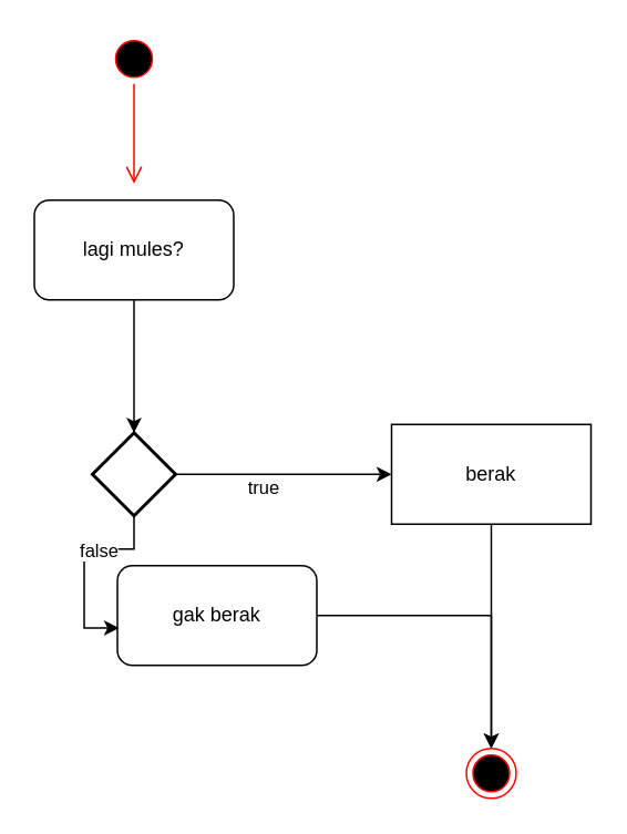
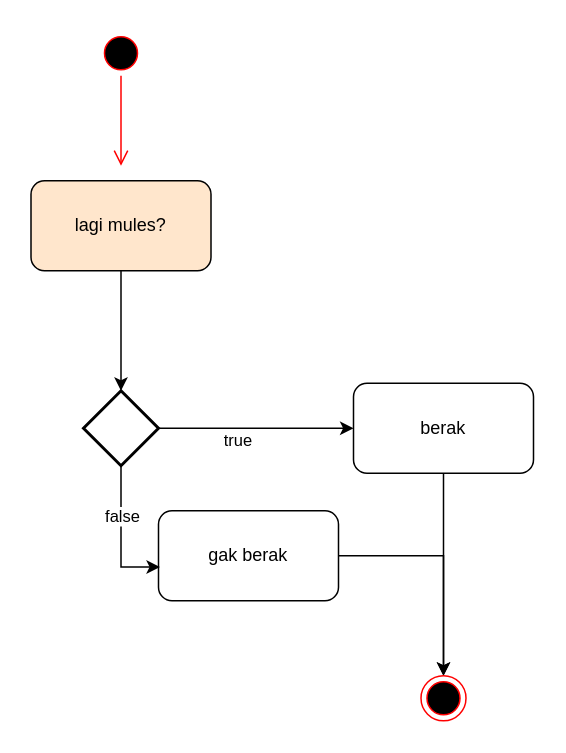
  <mxCell id="0" />
  <mxCell id="1" parent="0" />
  <mxCell id="2" value="" style="ellipse;html=1;shape=startState;fillColor=#000000;strokeColor=#ff0000;" vertex="1" parent="1"><mxGeometry x="65" y="20" width="30" height="30" as="geometry" /></mxCell>
  <mxCell id="3" value="" style="edgeStyle=orthogonalEdgeStyle;html=1;verticalAlign=bottom;endArrow=open;endSize=8;strokeColor=#ff0000;rounded=0;" edge="1" source="2" parent="1"><mxGeometry relative="1" as="geometry"><mxPoint x="80" y="110" as="targetPoint" /></mxGeometry></mxCell>
- <mxCell id="4" value="lagi mules?" style="rounded=1;whiteSpace=wrap;html=1;" vertex="1" parent="1"><mxGeometry x="20" y="120" width="120" height="60" as="geometry" /></mxCell>
+ <mxCell id="4" value="lagi mules?" style="rounded=1;whiteSpace=wrap;html=1;fillColor=#ffe6cc;" vertex="1" parent="1"><mxGeometry x="20" y="120" width="120" height="60" as="geometry" /></mxCell>
  <mxCell id="5" style="edgeStyle=orthogonalEdgeStyle;rounded=0;orthogonalLoop=1;jettySize=auto;html=1;exitX=1;exitY=0.5;exitDx=0;exitDy=0;exitPerimeter=0;" edge="1" parent="1" source="7" target="10"><mxGeometry relative="1" as="geometry" /></mxCell>
  <mxCell id="6" value="true" style="edgeLabel;html=1;align=center;verticalAlign=middle;resizable=0;points=[];" vertex="1" connectable="0" parent="5"><mxGeometry x="-0.2" y="-7" relative="1" as="geometry"><mxPoint as="offset" /></mxGeometry></mxCell>
  <mxCell id="7" value="" style="strokeWidth=2;html=1;shape=mxgraph.flowchart.decision;whiteSpace=wrap;" vertex="1" parent="1"><mxGeometry x="55" y="260" width="50" height="50" as="geometry" /></mxCell>
  <mxCell id="8" style="edgeStyle=orthogonalEdgeStyle;rounded=0;orthogonalLoop=1;jettySize=auto;html=1;exitX=0.5;exitY=1;exitDx=0;exitDy=0;entryX=0.5;entryY=0;entryDx=0;entryDy=0;entryPerimeter=0;" edge="1" parent="1" source="4" target="7"><mxGeometry relative="1" as="geometry" /></mxCell>
  <mxCell id="9" style="edgeStyle=orthogonalEdgeStyle;rounded=0;orthogonalLoop=1;jettySize=auto;html=1;exitX=0.5;exitY=1;exitDx=0;exitDy=0;entryX=0.5;entryY=0;entryDx=0;entryDy=0;" edge="1" parent="1" source="10" target="15"><mxGeometry relative="1" as="geometry" /></mxCell>
- <mxCell id="10" value="berak" style="whiteSpace=wrap;html=1;rounded=0;" vertex="1" parent="1"><mxGeometry x="235" y="255" width="120" height="60" as="geometry" /></mxCell>
+ <mxCell id="10" value="berak" style="rounded=1;whiteSpace=wrap;html=1;" vertex="1" parent="1"><mxGeometry x="235" y="255" width="120" height="60" as="geometry" /></mxCell>
  <mxCell id="11" style="edgeStyle=orthogonalEdgeStyle;rounded=0;orthogonalLoop=1;jettySize=auto;html=1;exitX=1;exitY=0.5;exitDx=0;exitDy=0;entryX=0.5;entryY=0;entryDx=0;entryDy=0;" edge="1" parent="1" source="12" target="15"><mxGeometry relative="1" as="geometry" /></mxCell>
- <mxCell id="12" value="gak berak" style="rounded=1;whiteSpace=wrap;html=1;" vertex="1" parent="1"><mxGeometry x="70" y="340" width="120" height="60" as="geometry" /></mxCell>
+ <mxCell id="12" value="gak berak" style="rounded=1;whiteSpace=wrap;html=1;" vertex="1" parent="1"><mxGeometry x="105" y="340" width="120" height="60" as="geometry" /></mxCell>
  <mxCell id="13" style="edgeStyle=orthogonalEdgeStyle;rounded=0;orthogonalLoop=1;jettySize=auto;html=1;exitX=0.5;exitY=1;exitDx=0;exitDy=0;exitPerimeter=0;entryX=0.008;entryY=0.625;entryDx=0;entryDy=0;entryPerimeter=0;" edge="1" parent="1" source="7" target="12"><mxGeometry relative="1" as="geometry" /></mxCell>
  <mxCell id="14" value="false" style="edgeLabel;html=1;align=center;verticalAlign=middle;resizable=0;points=[];" vertex="1" connectable="0" parent="13"><mxGeometry x="-0.294" relative="1" as="geometry"><mxPoint as="offset" /></mxGeometry></mxCell>
  <mxCell id="15" value="" style="ellipse;html=1;shape=endState;fillColor=#000000;strokeColor=#ff0000;" vertex="1" parent="1"><mxGeometry x="280" y="450" width="30" height="30" as="geometry" /></mxCell>
